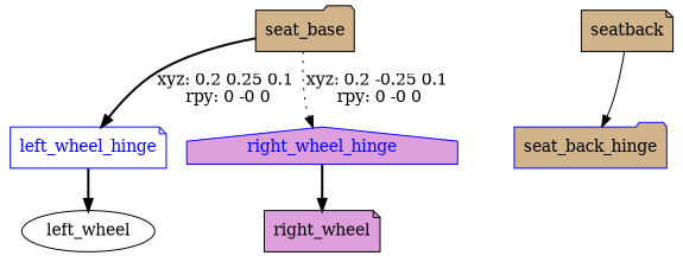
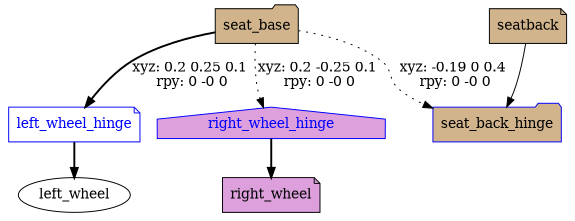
  digraph {
    node [fillcolor=tan shape=note style=filled]
    edge [style=bold]
    n1 [label=seat_base shape=folder]
    left_wheel_hinge [color=blue fillcolor=white fontcolor=blue]
    right_wheel_hinge [color=blue fillcolor=plum fontcolor=blue shape=house]
    seat_back_hinge [color=blue fontcolor=black shape=folder]
    n5 [fillcolor=white label=left_wheel shape=ellipse]
    n6 [fillcolor=plum label=right_wheel]
    n7 [label=seatback]
    n1 -> left_wheel_hinge [label="xyz: 0.2 0.25 0.1 \nrpy: 0 -0 0"]
    n1 -> right_wheel_hinge [label="xyz: 0.2 -0.25 0.1 \nrpy: 0 -0 0" style=dotted]
+   n1 -> seat_back_hinge [label="xyz: -0.19 0 0.4 \nrpy: 0 -0 0" style=dotted]
    left_wheel_hinge -> n5
    right_wheel_hinge -> n6
    n7 -> seat_back_hinge [style=solid]
  }
